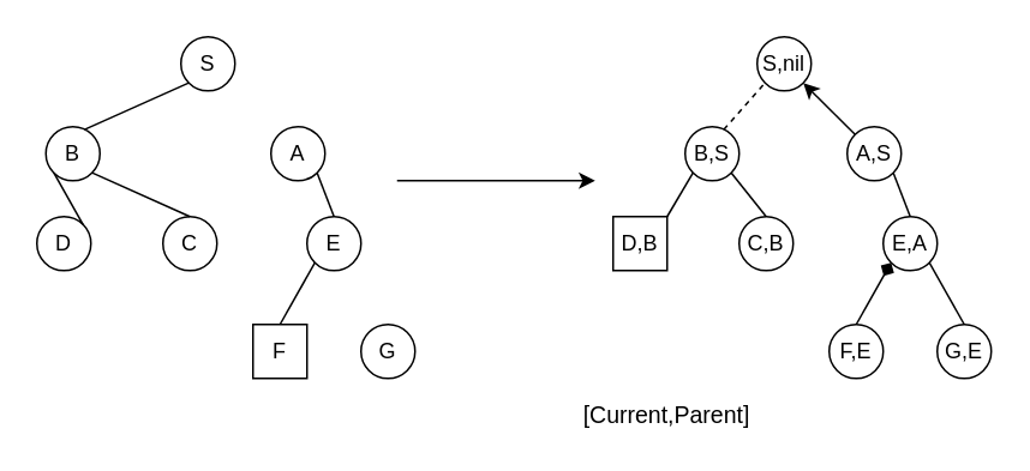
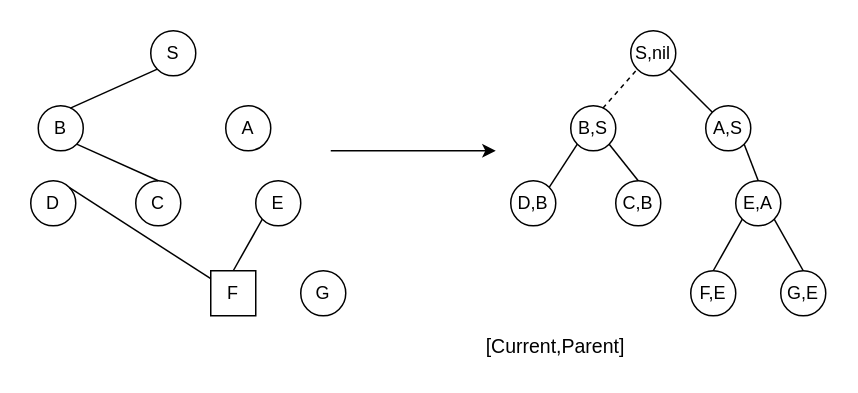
  <mxCell id="0" />
  <mxCell id="1" parent="0" />
  <mxCell id="2" value="" style="group" vertex="1" connectable="0" parent="1"><mxGeometry x="20" y="20" width="210" height="190" as="geometry" /></mxCell>
  <mxCell id="3" value="S" style="ellipse;whiteSpace=wrap;html=1;aspect=fixed;fillColor=none;" vertex="1" parent="2"><mxGeometry x="80" width="30" height="30" as="geometry" /></mxCell>
  <mxCell id="4" value="B" style="ellipse;whiteSpace=wrap;html=1;aspect=fixed;fillColor=none;" vertex="1" parent="2"><mxGeometry x="5" y="50" width="30" height="30" as="geometry" /></mxCell>
  <mxCell id="5" value="D" style="ellipse;whiteSpace=wrap;html=1;aspect=fixed;fillColor=none;" vertex="1" parent="2"><mxGeometry y="100" width="30" height="30" as="geometry" /></mxCell>
  <mxCell id="6" value="C" style="ellipse;whiteSpace=wrap;html=1;aspect=fixed;fillColor=none;" vertex="1" parent="2"><mxGeometry x="70" y="100" width="30" height="30" as="geometry" /></mxCell>
  <mxCell id="7" value="A" style="ellipse;whiteSpace=wrap;html=1;aspect=fixed;fillColor=none;" vertex="1" parent="2"><mxGeometry x="130" y="50" width="30" height="30" as="geometry" /></mxCell>
  <mxCell id="8" value="E" style="ellipse;whiteSpace=wrap;html=1;aspect=fixed;fillColor=none;" vertex="1" parent="2"><mxGeometry x="150" y="100" width="30" height="30" as="geometry" /></mxCell>
  <mxCell id="9" value="F" style="whiteSpace=wrap;html=1;aspect=fixed;fillColor=none;rounded=0;" vertex="1" parent="2"><mxGeometry x="120" y="160" width="30" height="30" as="geometry" /></mxCell>
  <mxCell id="10" value="G" style="ellipse;whiteSpace=wrap;html=1;aspect=fixed;fillColor=none;" vertex="1" parent="2"><mxGeometry x="180" y="160" width="30" height="30" as="geometry" /></mxCell>
  <mxCell id="11" value="" style="endArrow=none;html=1;rounded=0;entryX=0;entryY=1;entryDx=0;entryDy=0;exitX=0.714;exitY=0.054;exitDx=0;exitDy=0;exitPerimeter=0;" edge="1" parent="2" source="4" target="3"><mxGeometry width="50" height="50" relative="1" as="geometry"><mxPoint x="60" y="50" as="sourcePoint" /><mxPoint x="320" y="190" as="targetPoint" /></mxGeometry></mxCell>
- <mxCell id="12" value="" style="endArrow=none;html=1;rounded=0;exitX=1;exitY=0;exitDx=0;exitDy=0;entryX=0;entryY=1;entryDx=0;entryDy=0;" edge="1" parent="2" source="5" target="4"><mxGeometry width="50" height="50" relative="1" as="geometry"><mxPoint x="140" y="140" as="sourcePoint" /><mxPoint x="190" y="90" as="targetPoint" /></mxGeometry></mxCell>
+ <mxCell id="12" value="" style="endArrow=none;html=1;rounded=0;exitX=1;exitY=0;exitDx=0;exitDy=0;" edge="1" parent="2" source="5" target="9"><mxGeometry width="50" height="50" relative="1" as="geometry"><mxPoint x="140" y="140" as="sourcePoint" /><mxPoint x="190" y="90" as="targetPoint" /></mxGeometry></mxCell>
  <mxCell id="13" value="" style="endArrow=none;html=1;rounded=0;exitX=0.5;exitY=0;exitDx=0;exitDy=0;entryX=1;entryY=1;entryDx=0;entryDy=0;" edge="1" parent="2" source="6" target="4"><mxGeometry width="50" height="50" relative="1" as="geometry"><mxPoint x="140" y="140" as="sourcePoint" /><mxPoint x="190" y="90" as="targetPoint" /></mxGeometry></mxCell>
- <mxCell id="14" value="" style="endArrow=none;html=1;rounded=0;exitX=1;exitY=1;exitDx=0;exitDy=0;entryX=0.5;entryY=0;entryDx=0;entryDy=0;" edge="1" parent="2" source="7" target="8"><mxGeometry width="50" height="50" relative="1" as="geometry"><mxPoint x="170" y="140" as="sourcePoint" /><mxPoint x="220" y="90" as="targetPoint" /></mxGeometry></mxCell>
  <mxCell id="15" value="" style="endArrow=none;html=1;rounded=0;exitX=0.5;exitY=0;exitDx=0;exitDy=0;entryX=0;entryY=1;entryDx=0;entryDy=0;" edge="1" parent="2" source="9" target="8"><mxGeometry width="50" height="50" relative="1" as="geometry"><mxPoint x="170" y="140" as="sourcePoint" /><mxPoint x="220" y="90" as="targetPoint" /></mxGeometry></mxCell>
  <mxCell id="16" value="" style="group" vertex="1" connectable="0" parent="1"><mxGeometry x="340" y="20" width="210" height="190" as="geometry" /></mxCell>
  <mxCell id="17" value="S,nil" style="ellipse;whiteSpace=wrap;html=1;aspect=fixed;fillColor=none;" vertex="1" parent="16"><mxGeometry x="80" width="30" height="30" as="geometry" /></mxCell>
  <mxCell id="18" value="B,S" style="ellipse;whiteSpace=wrap;html=1;aspect=fixed;fillColor=none;" vertex="1" parent="16"><mxGeometry x="40" y="50" width="30" height="30" as="geometry" /></mxCell>
- <mxCell id="19" value="D,B" style="whiteSpace=wrap;html=1;aspect=fixed;fillColor=none;rounded=0;" vertex="1" parent="16"><mxGeometry y="100" width="30" height="30" as="geometry" /></mxCell>
+ <mxCell id="19" value="D,B" style="ellipse;whiteSpace=wrap;html=1;aspect=fixed;fillColor=none;" vertex="1" parent="16"><mxGeometry y="100" width="30" height="30" as="geometry" /></mxCell>
  <mxCell id="20" value="C,B" style="ellipse;whiteSpace=wrap;html=1;aspect=fixed;fillColor=none;" vertex="1" parent="16"><mxGeometry x="70" y="100" width="30" height="30" as="geometry" /></mxCell>
  <mxCell id="21" value="A,S" style="ellipse;whiteSpace=wrap;html=1;aspect=fixed;fillColor=none;" vertex="1" parent="16"><mxGeometry x="130" y="50" width="30" height="30" as="geometry" /></mxCell>
  <mxCell id="22" value="E,A" style="ellipse;whiteSpace=wrap;html=1;aspect=fixed;fillColor=none;" vertex="1" parent="16"><mxGeometry x="150" y="100" width="30" height="30" as="geometry" /></mxCell>
  <mxCell id="23" value="F,E" style="ellipse;whiteSpace=wrap;html=1;aspect=fixed;fillColor=none;" vertex="1" parent="16"><mxGeometry x="120" y="160" width="30" height="30" as="geometry" /></mxCell>
  <mxCell id="24" value="G,E" style="ellipse;whiteSpace=wrap;html=1;aspect=fixed;fillColor=none;" vertex="1" parent="16"><mxGeometry x="180" y="160" width="30" height="30" as="geometry" /></mxCell>
  <mxCell id="25" value="" style="endArrow=none;html=1;rounded=0;entryX=0;entryY=1;entryDx=0;entryDy=0;exitX=0.714;exitY=0.054;exitDx=0;exitDy=0;exitPerimeter=0;dashed=1;" edge="1" parent="16" source="18" target="17"><mxGeometry width="50" height="50" relative="1" as="geometry"><mxPoint x="60" y="50" as="sourcePoint" /><mxPoint x="320" y="190" as="targetPoint" /></mxGeometry></mxCell>
  <mxCell id="26" value="" style="endArrow=none;html=1;rounded=0;exitX=1;exitY=0;exitDx=0;exitDy=0;entryX=0;entryY=1;entryDx=0;entryDy=0;" edge="1" parent="16" source="19" target="18"><mxGeometry width="50" height="50" relative="1" as="geometry"><mxPoint x="140" y="140" as="sourcePoint" /><mxPoint x="190" y="90" as="targetPoint" /></mxGeometry></mxCell>
  <mxCell id="27" value="" style="endArrow=none;html=1;rounded=0;exitX=0.5;exitY=0;exitDx=0;exitDy=0;entryX=1;entryY=1;entryDx=0;entryDy=0;" edge="1" parent="16" source="20" target="18"><mxGeometry width="50" height="50" relative="1" as="geometry"><mxPoint x="140" y="140" as="sourcePoint" /><mxPoint x="190" y="90" as="targetPoint" /></mxGeometry></mxCell>
- <mxCell id="28" value="" style="endArrow=classic;html=1;rounded=0;exitX=0;exitY=0;exitDx=0;exitDy=0;entryX=1;entryY=1;entryDx=0;entryDy=0;" edge="1" parent="16" source="21" target="17"><mxGeometry width="50" height="50" relative="1" as="geometry"><mxPoint x="170" y="140" as="sourcePoint" /><mxPoint x="220" y="90" as="targetPoint" /></mxGeometry></mxCell>
+ <mxCell id="28" value="" style="endArrow=none;html=1;rounded=0;exitX=0;exitY=0;exitDx=0;exitDy=0;entryX=1;entryY=1;entryDx=0;entryDy=0;" edge="1" parent="16" source="21" target="17"><mxGeometry width="50" height="50" relative="1" as="geometry"><mxPoint x="170" y="140" as="sourcePoint" /><mxPoint x="220" y="90" as="targetPoint" /></mxGeometry></mxCell>
  <mxCell id="29" value="" style="endArrow=none;html=1;rounded=0;exitX=1;exitY=1;exitDx=0;exitDy=0;entryX=0.5;entryY=0;entryDx=0;entryDy=0;" edge="1" parent="16" source="21" target="22"><mxGeometry width="50" height="50" relative="1" as="geometry"><mxPoint x="170" y="140" as="sourcePoint" /><mxPoint x="220" y="90" as="targetPoint" /></mxGeometry></mxCell>
- <mxCell id="30" value="" style="endArrow=diamond;html=1;rounded=0;exitX=0.5;exitY=0;exitDx=0;exitDy=0;entryX=0;entryY=1;entryDx=0;entryDy=0;" edge="1" parent="16" source="23" target="22"><mxGeometry width="50" height="50" relative="1" as="geometry"><mxPoint x="170" y="140" as="sourcePoint" /><mxPoint x="220" y="90" as="targetPoint" /></mxGeometry></mxCell>
+ <mxCell id="30" value="" style="endArrow=none;html=1;rounded=0;exitX=0.5;exitY=0;exitDx=0;exitDy=0;entryX=0;entryY=1;entryDx=0;entryDy=0;" edge="1" parent="16" source="23" target="22"><mxGeometry width="50" height="50" relative="1" as="geometry"><mxPoint x="170" y="140" as="sourcePoint" /><mxPoint x="220" y="90" as="targetPoint" /></mxGeometry></mxCell>
  <mxCell id="31" value="" style="endArrow=none;html=1;rounded=0;exitX=0.5;exitY=0;exitDx=0;exitDy=0;entryX=1;entryY=1;entryDx=0;entryDy=0;" edge="1" parent="16" source="24" target="22"><mxGeometry width="50" height="50" relative="1" as="geometry"><mxPoint x="170" y="140" as="sourcePoint" /><mxPoint x="220" y="90" as="targetPoint" /></mxGeometry></mxCell>
  <mxCell id="32" value="" style="endArrow=classic;html=1;rounded=0;" edge="1" parent="1"><mxGeometry width="50" height="50" relative="1" as="geometry"><mxPoint x="220" y="100" as="sourcePoint" /><mxPoint x="330" y="100" as="targetPoint" /></mxGeometry></mxCell>
  <mxCell id="33" value="&lt;font style=&quot;font-size: 13px;&quot;&gt;[Current,Parent]&lt;/font&gt;" style="text;html=1;align=center;verticalAlign=middle;whiteSpace=wrap;rounded=0;" vertex="1" parent="1"><mxGeometry x="320" y="220" width="100" height="20" as="geometry" /></mxCell>
